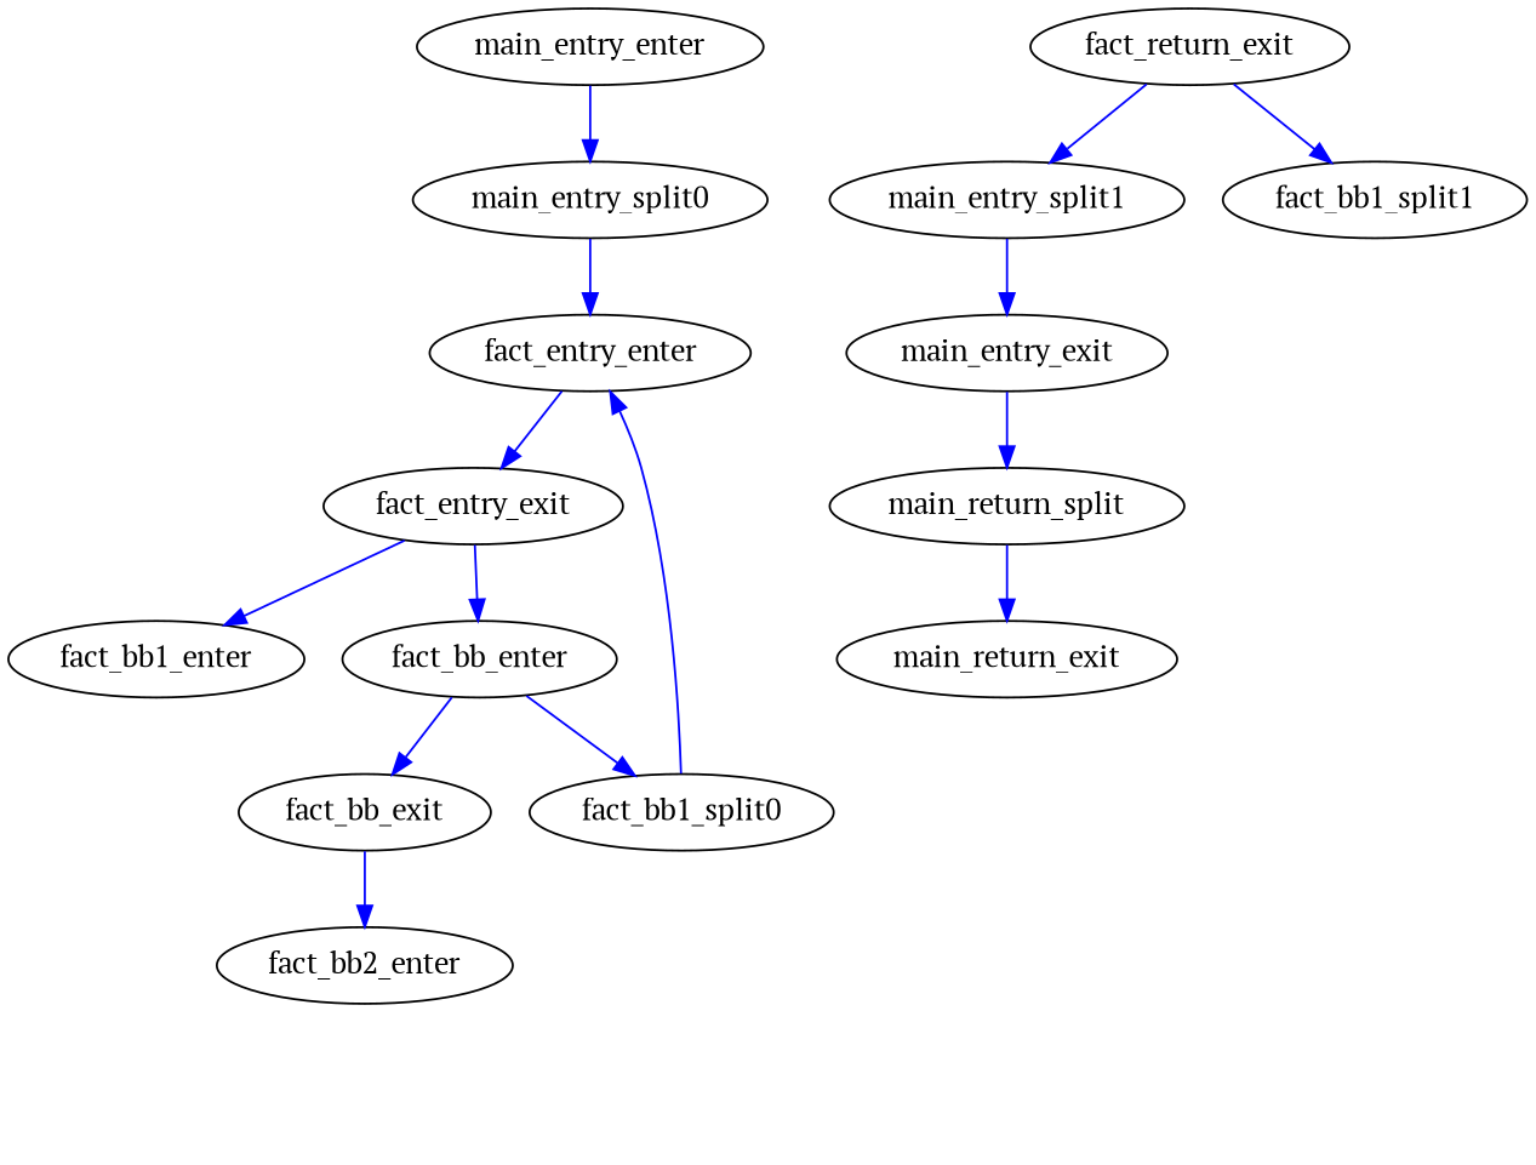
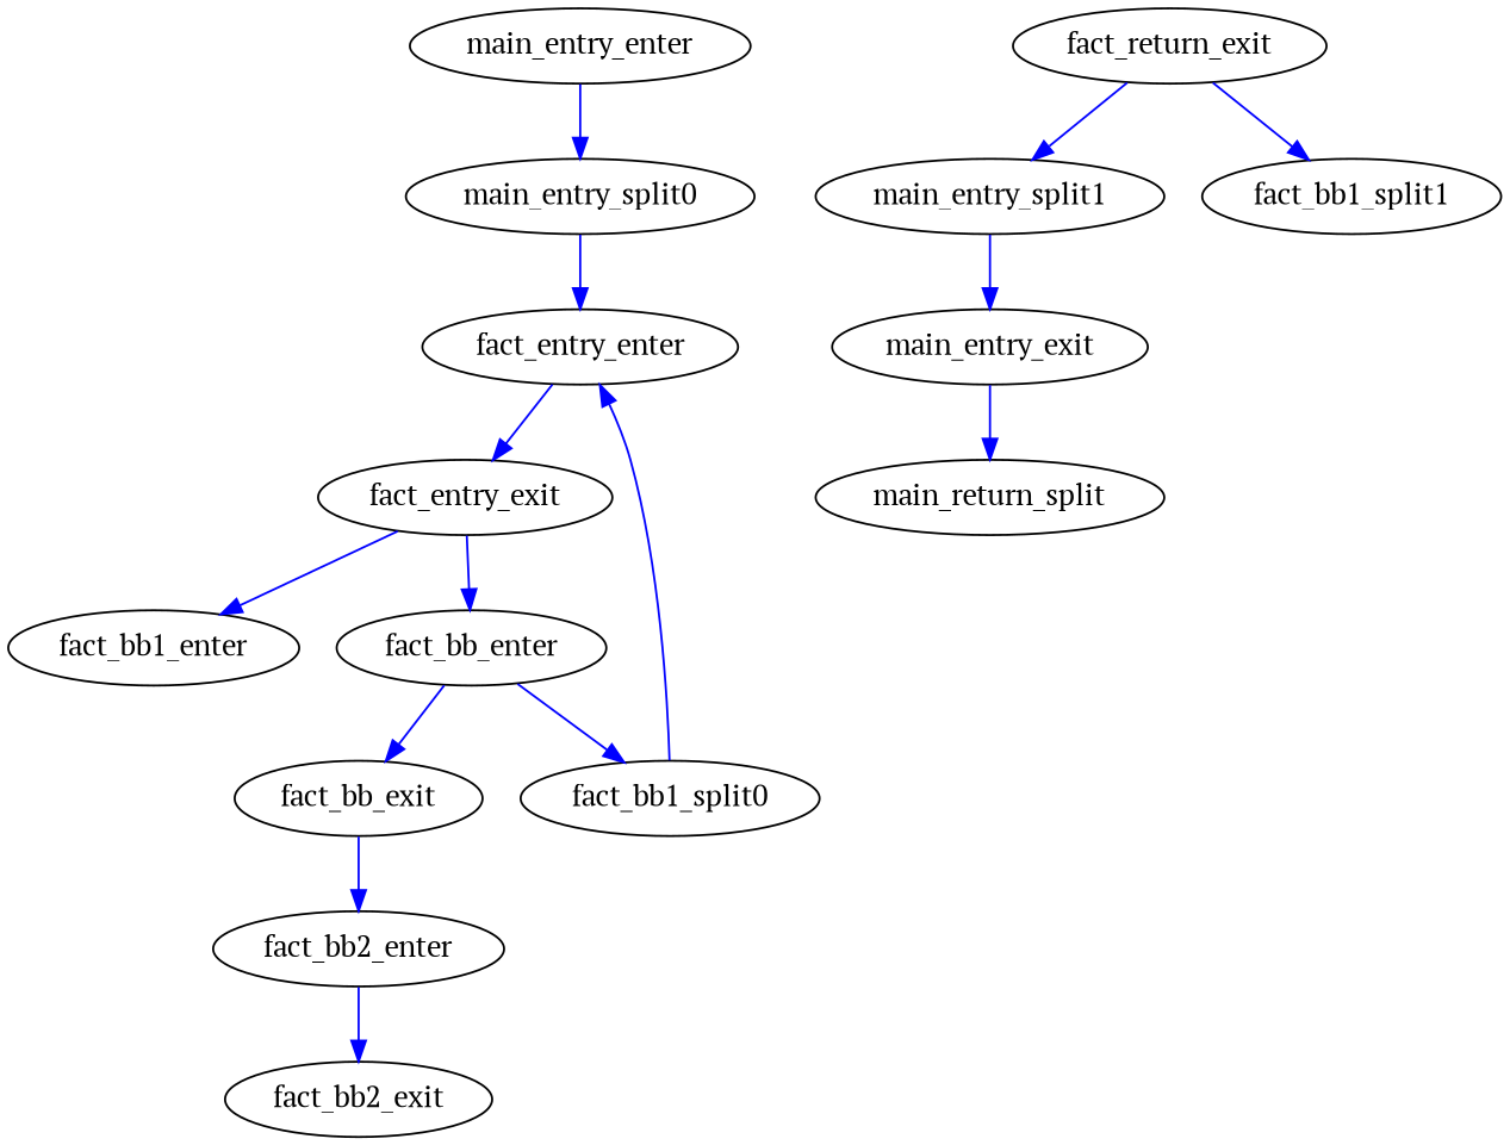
  digraph {
    fontname="PT Serif"
    node [fontname="PT Serif"]
    edge [color=Blue fontname="PT Serif"]
    n1 [label=main_entry_enter]
    n2 [label=main_entry_split0]
    n3 [label=fact_entry_enter]
-   n4 [label=main_return_exit]
    n5 [label=main_return_split]
    n6 [label=fact_entry_exit]
    n7 [label=fact_bb1_enter]
    n8 [label=fact_bb_enter]
    n9 [label=main_entry_split1]
    n10 [label=main_entry_exit]
    n11 [label=fact_return_exit]
    n12 [label=fact_bb1_split1]
+   n13 [label=fact_bb2_exit]
    n14 [label=fact_bb1_split0]
    n15 [label=fact_bb2_enter]
    n16 [label=fact_bb_exit]
    subgraph sub_1 {
      rank=min
      n1
    }
    n1 -> n2
    n2 -> n3
    n3 -> n6
-   n5 -> n4
    n6 -> n7
    n6 -> n8
    n8 -> n14
    n8 -> n16
    n9 -> n10
    n10 -> n5
    n11 -> n9
    n11 -> n12
    n14 -> n3
+   n15 -> n13
    n16 -> n15
  }
